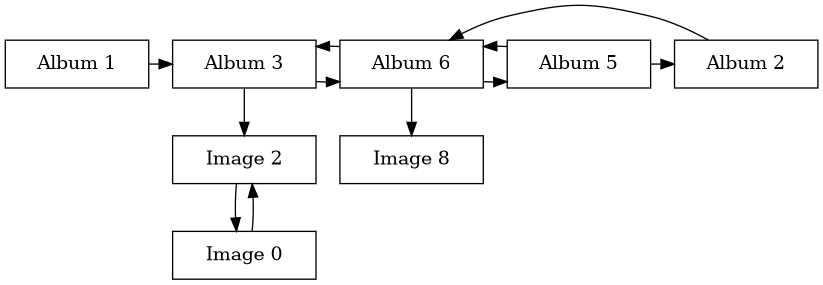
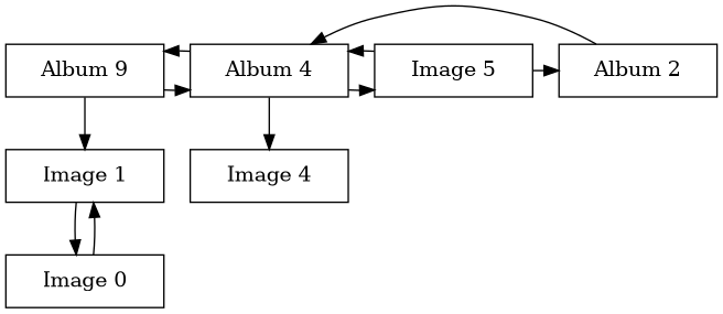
  digraph {
    node [shape=box]
    edge [constraint=false]
-   n1 [label="Album 1" width=1.5]
-   n2 [label="Album 3" width=1.5]
-   n3 [label="Album 6" width=1.5]
-   n4 [label="Image 2" width=1.5]
-   n5 [label="Album 5" width=1.5]
-   n6 [label="Image 8" width=1.5]
+   n2 [label="Album 9" width=1.5]
+   n3 [label="Album 4" width=1.5]
+   n4 [label="Image 1" width=1.5]
+   n5 [label="Image 5" width=1.5]
+   n6 [label="Image 4" width=1.5]
    n7 [label="Image 0" width=1.5]
    n8 [label="Album 2" width=1.5]
-   n1 -> n2
    n2 -> n3
    n2 -> n4 [constraint=true]
    n3 -> n2
    n3 -> n5
    n3 -> n6 [constraint=true]
    n4 -> n7 [constraint=true]
    n5 -> n3
    n5 -> n8
    n7 -> n4 [constraint=true]
    n8 -> n3
  }
